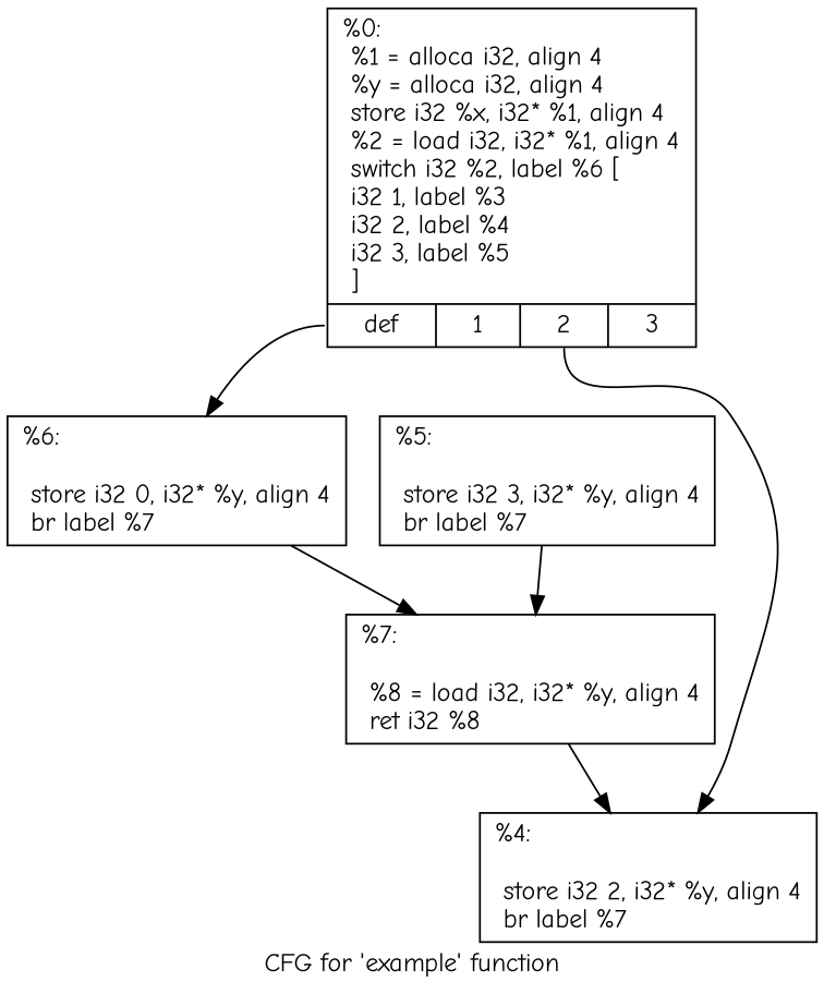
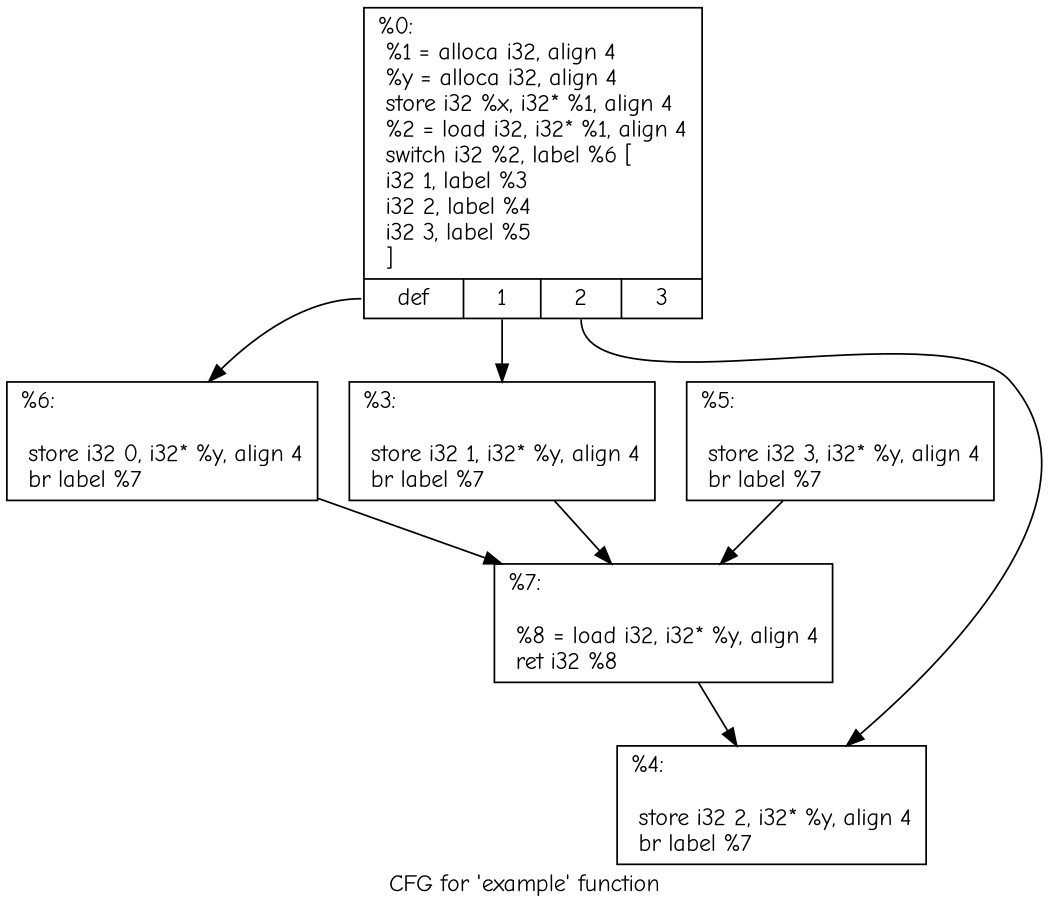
  digraph {
    fontname="Comic Neue"
    label="CFG for 'example' function"
    node [fontname="Comic Neue" shape=record]
    edge [fontname="Comic Neue"]
    n1 [label="{%0:\l  %1 = alloca i32, align 4\l  %y = alloca i32, align 4\l  store i32 %x, i32* %1, align 4\l  %2 = load i32, i32* %1, align 4\l  switch i32 %2, label %6 [\l    i32 1, label %3\l    i32 2, label %4\l    i32 3, label %5\l  ]\l|{<s0>def|<s1>1|<s2>2|<s3>3}}"]
    n2 [label="{%6:\l\l  store i32 0, i32* %y, align 4\l  br label %7\l}"]
+   n3 [label="{%3:\l\l  store i32 1, i32* %y, align 4\l  br label %7\l}"]
    n4 [label="{%4:\l\l  store i32 2, i32* %y, align 4\l  br label %7\l}"]
    n5 [label="{%7:\l\l  %8 = load i32, i32* %y, align 4\l  ret i32 %8\l}"]
    n6 [label="{%5:\l\l  store i32 3, i32* %y, align 4\l  br label %7\l}"]
    n1 -> n2 [tailport=s0]
+   n1 -> n3 [tailport=s1]
    n1 -> n4 [tailport=s2]
    n2 -> n5
+   n3 -> n5
    n5 -> n4
    n6 -> n5
  }
